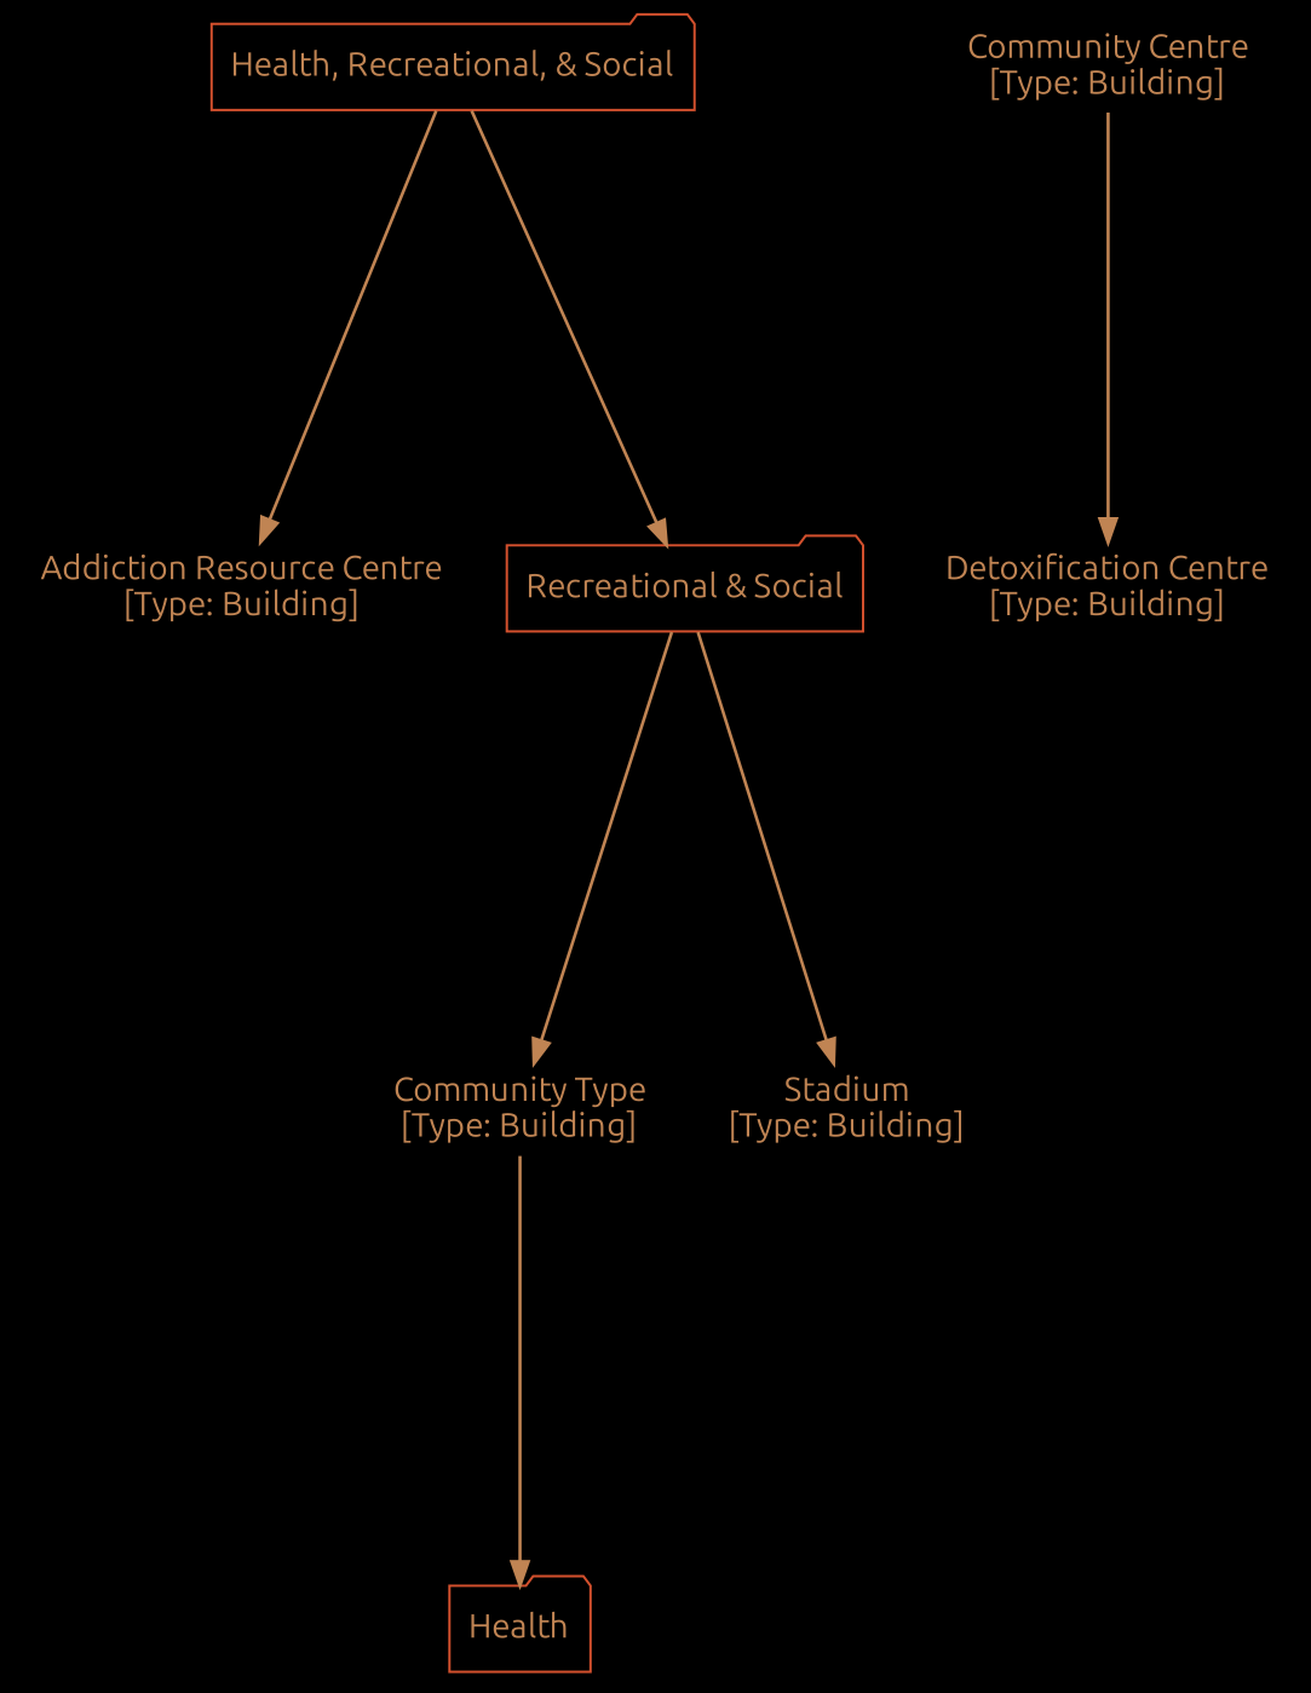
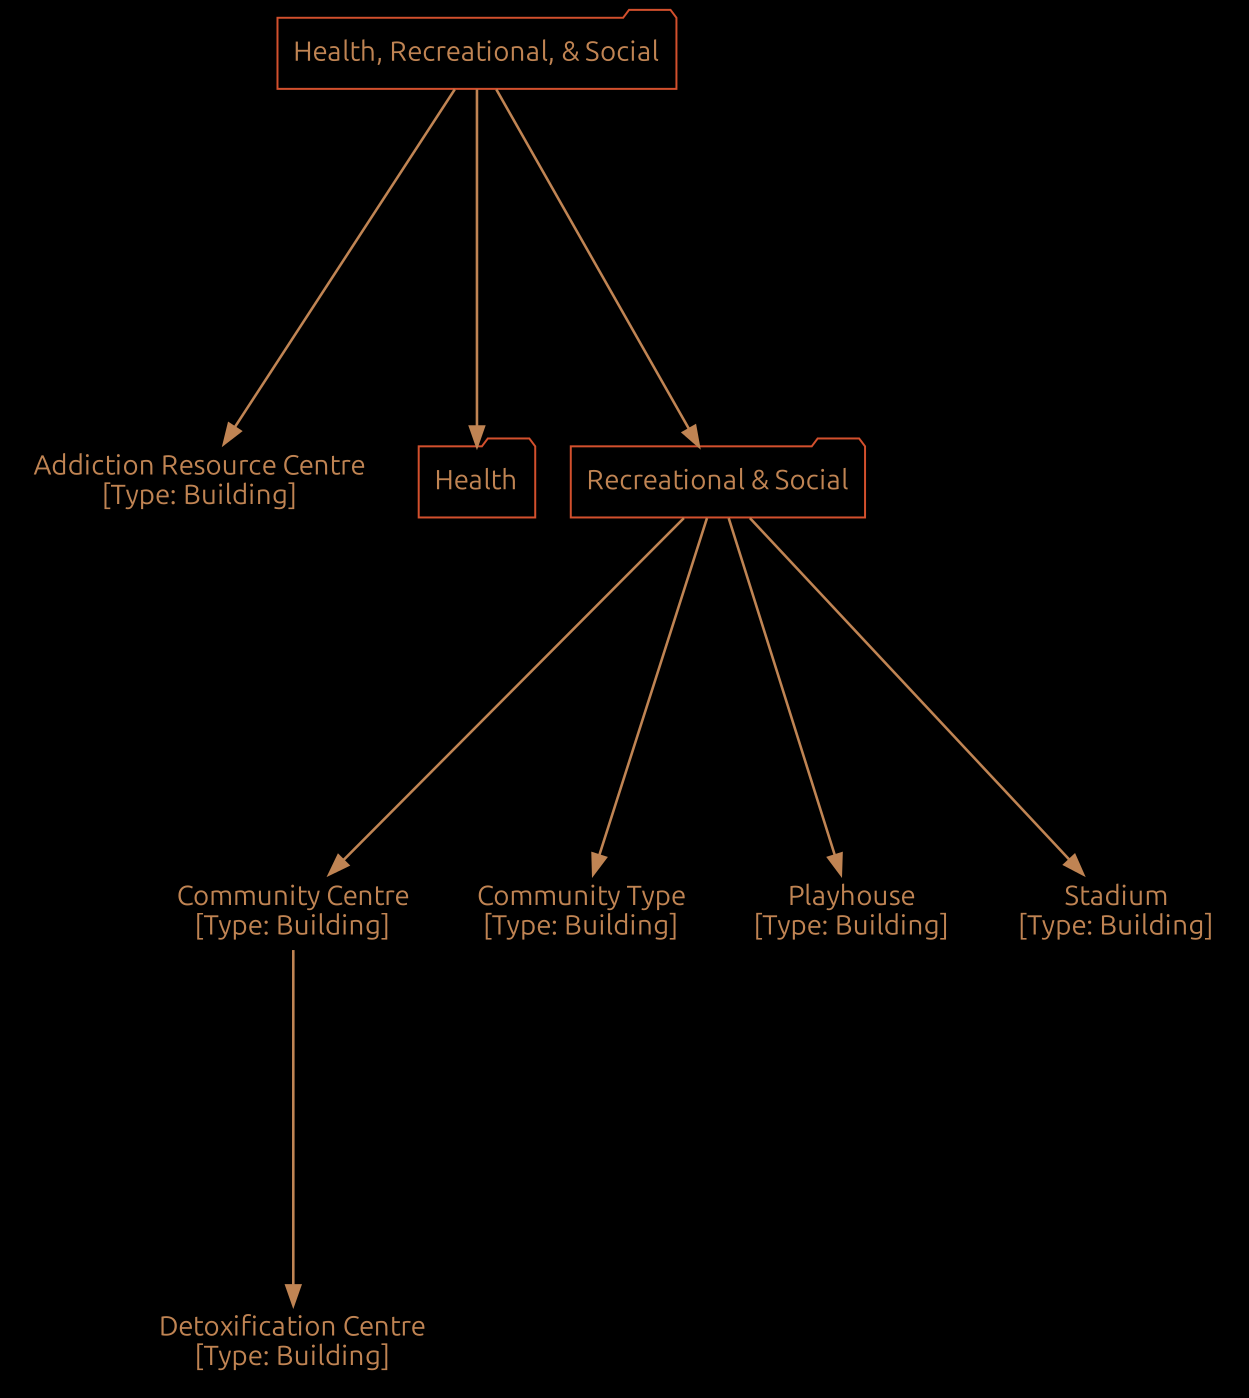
  digraph {
    bgcolor=black
    compound=true
    ranksep=2.5
    root="Health, Recreational, & Social"
    node [color="#d3502dff" fillcolor=gray10 fontcolor="#c08453ff" fontname=Ubuntu shape=none]
    edge [color="#c08453ff" penwidth=1.3]
    n1 [label="Addiction Resource Centre\n[Type: Building]"]
    n2 [label="Community Centre\n[Type: Building]"]
    n3 [label="Detoxification Centre\n[Type: Building]"]
    n4 [label="Community Type\n[Type: Building]"]
+   n5 [label="Playhouse\n[Type: Building]"]
    n6 [label="Stadium\n[Type: Building]"]
    "Health, Recreational, & Social" [shape=folder]
    Health [shape=folder]
    "Recreational & Social" [shape=folder]
    n2 -> n3
    "Health, Recreational, & Social" -> n1
-   n4 -> Health
+   "Health, Recreational, & Social" -> Health
    "Health, Recreational, & Social" -> "Recreational & Social"
+   "Recreational & Social" -> n2
    "Recreational & Social" -> n4
+   "Recreational & Social" -> n5
    "Recreational & Social" -> n6
  }
